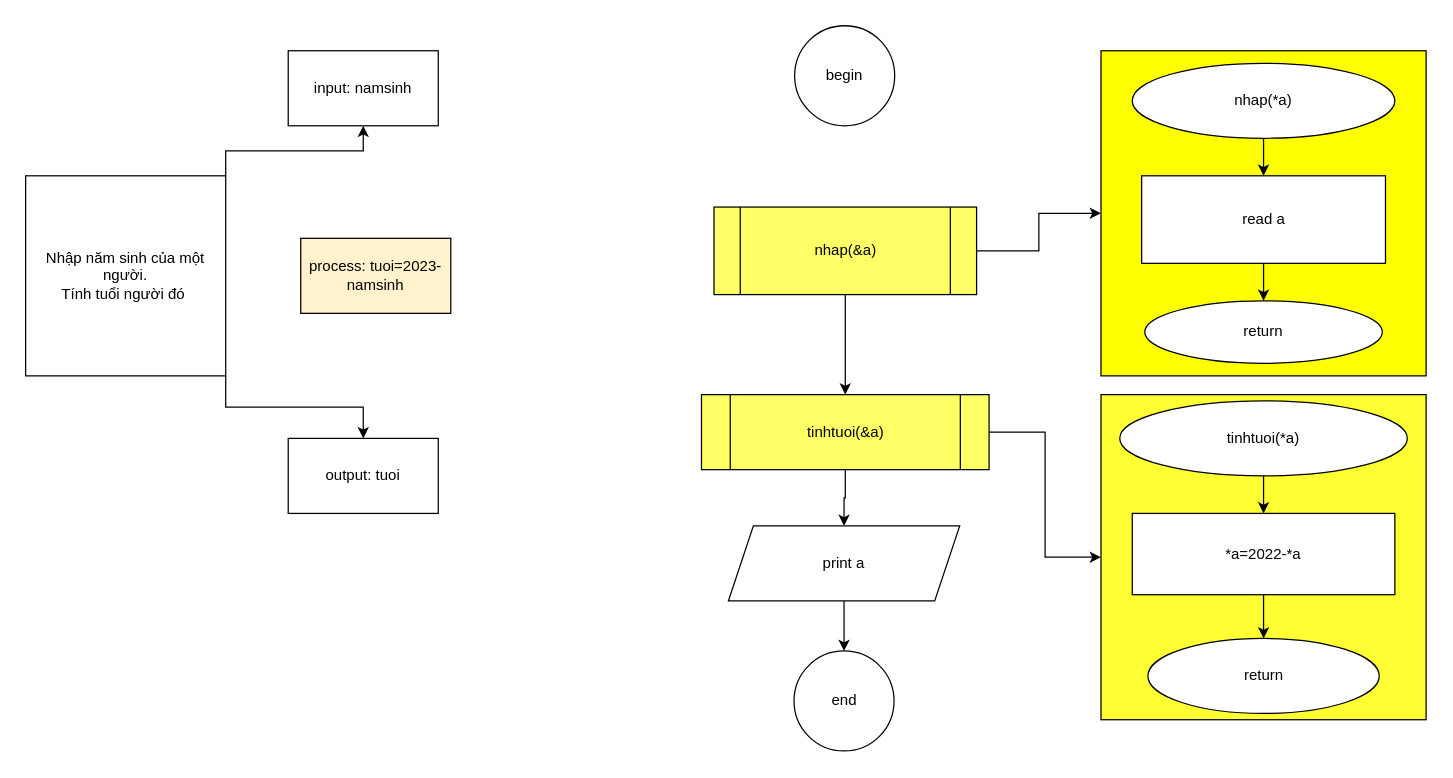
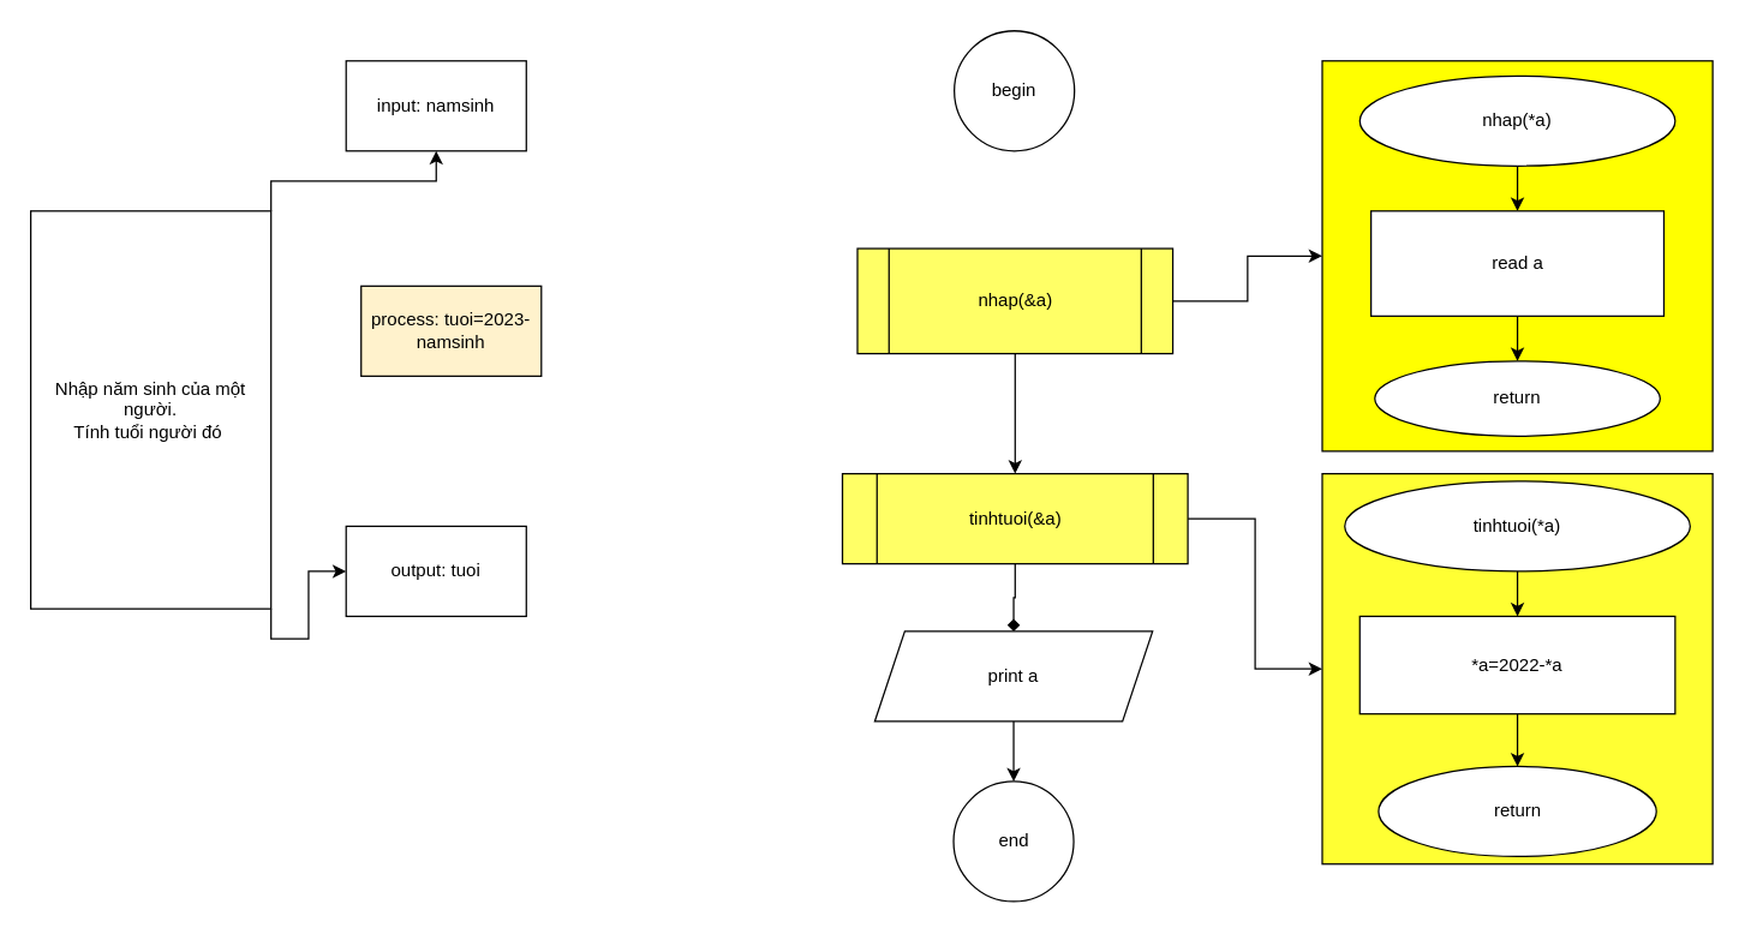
  <mxCell id="0" />
  <mxCell id="1" parent="0" />
  <mxCell id="2" value="begin" style="ellipse;whiteSpace=wrap;html=1;aspect=fixed;" parent="1" vertex="1"><mxGeometry x="635" y="20" width="80" height="80" as="geometry" /></mxCell>
  <mxCell id="3" value="end" style="ellipse;whiteSpace=wrap;html=1;aspect=fixed;" parent="1" vertex="1"><mxGeometry x="634.5" y="520" width="80" height="80" as="geometry" /></mxCell>
  <mxCell id="4" style="edgeStyle=orthogonalEdgeStyle;rounded=0;orthogonalLoop=1;jettySize=auto;html=1;entryX=0.5;entryY=0;entryDx=0;entryDy=0;exitX=0.5;exitY=1;exitDx=0;exitDy=0;" parent="1" source="6" target="16" edge="1"><mxGeometry relative="1" as="geometry"><mxPoint x="675.5" y="300" as="targetPoint" /><mxPoint x="675.5" y="250" as="sourcePoint" /></mxGeometry></mxCell>
  <mxCell id="5" style="edgeStyle=orthogonalEdgeStyle;rounded=0;orthogonalLoop=1;jettySize=auto;html=1;exitX=1;exitY=0.5;exitDx=0;exitDy=0;entryX=0;entryY=0.5;entryDx=0;entryDy=0;" parent="1" source="6" target="7" edge="1"><mxGeometry relative="1" as="geometry"><mxPoint x="910" y="199.471" as="targetPoint" /></mxGeometry></mxCell>
  <mxCell id="6" value="nhap(&amp;amp;a)" style="shape=process;whiteSpace=wrap;html=1;backgroundOutline=1;fillColor=#FFFF66;" parent="1" vertex="1"><mxGeometry x="570.5" y="165" width="210" height="70" as="geometry" /></mxCell>
  <mxCell id="7" value="" style="whiteSpace=wrap;html=1;aspect=fixed;fillColor=#FFFF00;" parent="1" vertex="1"><mxGeometry x="880" y="40" width="260" height="260" as="geometry" /></mxCell>
  <mxCell id="8" style="edgeStyle=orthogonalEdgeStyle;rounded=0;orthogonalLoop=1;jettySize=auto;html=1;entryX=0.5;entryY=0;entryDx=0;entryDy=0;" parent="1" source="9" target="13" edge="1"><mxGeometry relative="1" as="geometry" /></mxCell>
  <mxCell id="9" value="nhap(*a)" style="ellipse;whiteSpace=wrap;html=1;" parent="1" vertex="1"><mxGeometry x="905" y="50" width="210" height="60" as="geometry" /></mxCell>
  <mxCell id="10" style="edgeStyle=orthogonalEdgeStyle;rounded=0;orthogonalLoop=1;jettySize=auto;html=1;exitX=0.5;exitY=1;exitDx=0;exitDy=0;" parent="1" source="9" target="9" edge="1"><mxGeometry relative="1" as="geometry" /></mxCell>
  <mxCell id="11" value="return" style="ellipse;whiteSpace=wrap;html=1;" parent="1" vertex="1"><mxGeometry x="915" y="240" width="190" height="50" as="geometry" /></mxCell>
  <mxCell id="12" style="edgeStyle=orthogonalEdgeStyle;rounded=0;orthogonalLoop=1;jettySize=auto;html=1;entryX=0.5;entryY=0;entryDx=0;entryDy=0;" parent="1" source="13" target="11" edge="1"><mxGeometry relative="1" as="geometry" /></mxCell>
  <mxCell id="13" value="read a" style="rounded=0;whiteSpace=wrap;html=1;" parent="1" vertex="1"><mxGeometry x="912.5" y="140" width="195" height="70" as="geometry" /></mxCell>
- <mxCell id="14" style="edgeStyle=orthogonalEdgeStyle;rounded=0;orthogonalLoop=1;jettySize=auto;html=1;entryX=0.5;entryY=0;entryDx=0;entryDy=0;" parent="1" source="16" target="18" edge="1"><mxGeometry relative="1" as="geometry" /></mxCell>
+ <mxCell id="14" style="edgeStyle=orthogonalEdgeStyle;rounded=0;orthogonalLoop=1;jettySize=auto;html=1;entryX=0.5;entryY=0;entryDx=0;entryDy=0;endArrow=diamond;" parent="1" source="16" target="18" edge="1"><mxGeometry relative="1" as="geometry" /></mxCell>
  <mxCell id="15" style="edgeStyle=orthogonalEdgeStyle;rounded=0;orthogonalLoop=1;jettySize=auto;html=1;exitX=1;exitY=0.5;exitDx=0;exitDy=0;" parent="1" source="16" target="19" edge="1"><mxGeometry relative="1" as="geometry"><mxPoint x="920" y="425.353" as="targetPoint" /></mxGeometry></mxCell>
  <mxCell id="16" value="tinhtuoi(&amp;amp;a)" style="shape=process;whiteSpace=wrap;html=1;backgroundOutline=1;fillColor=#FFFF66;" parent="1" vertex="1"><mxGeometry x="560.5" y="315" width="230" height="60" as="geometry" /></mxCell>
  <mxCell id="17" style="edgeStyle=orthogonalEdgeStyle;rounded=0;orthogonalLoop=1;jettySize=auto;html=1;entryX=0.5;entryY=0;entryDx=0;entryDy=0;" parent="1" source="18" target="3" edge="1"><mxGeometry relative="1" as="geometry" /></mxCell>
  <mxCell id="18" value="print a" style="shape=parallelogram;perimeter=parallelogramPerimeter;whiteSpace=wrap;html=1;fixedSize=1;" parent="1" vertex="1"><mxGeometry x="582" y="420" width="185" height="60" as="geometry" /></mxCell>
  <mxCell id="19" value="" style="whiteSpace=wrap;html=1;aspect=fixed;fillColor=#FFFF33;" parent="1" vertex="1"><mxGeometry x="880" y="315" width="260" height="260" as="geometry" /></mxCell>
  <mxCell id="20" style="edgeStyle=orthogonalEdgeStyle;rounded=0;orthogonalLoop=1;jettySize=auto;html=1;entryX=0.5;entryY=0;entryDx=0;entryDy=0;" parent="1" source="21" target="24" edge="1"><mxGeometry relative="1" as="geometry" /></mxCell>
  <mxCell id="21" value="tinhtuoi(*a)" style="ellipse;whiteSpace=wrap;html=1;" parent="1" vertex="1"><mxGeometry x="895" y="320" width="230" height="60" as="geometry" /></mxCell>
  <mxCell id="22" value="return" style="ellipse;whiteSpace=wrap;html=1;" parent="1" vertex="1"><mxGeometry x="917.5" y="510" width="185" height="60" as="geometry" /></mxCell>
  <mxCell id="23" style="edgeStyle=orthogonalEdgeStyle;rounded=0;orthogonalLoop=1;jettySize=auto;html=1;" parent="1" source="24" target="22" edge="1"><mxGeometry relative="1" as="geometry" /></mxCell>
  <mxCell id="24" value="*a=2022-*a" style="rounded=0;whiteSpace=wrap;html=1;" parent="1" vertex="1"><mxGeometry x="905" y="410" width="210" height="65" as="geometry" /></mxCell>
  <mxCell id="25" style="edgeStyle=orthogonalEdgeStyle;rounded=0;orthogonalLoop=1;jettySize=auto;html=1;exitX=1;exitY=0;exitDx=0;exitDy=0;" parent="1" source="27" target="28" edge="1"><mxGeometry relative="1" as="geometry"><mxPoint x="240" y="90" as="targetPoint" /></mxGeometry></mxCell>
  <mxCell id="26" style="edgeStyle=orthogonalEdgeStyle;rounded=0;orthogonalLoop=1;jettySize=auto;html=1;exitX=1;exitY=1;exitDx=0;exitDy=0;" parent="1" source="27" target="30" edge="1"><mxGeometry relative="1" as="geometry"><mxPoint x="290" y="390" as="targetPoint" /></mxGeometry></mxCell>
- <mxCell id="27" value="Nhập năm sinh của một người.&lt;br&gt;Tính tuổi người đó&amp;nbsp;" style="whiteSpace=wrap;html=1;aspect=fixed;" parent="1" vertex="1"><mxGeometry x="20" y="140" width="160" height="160" as="geometry" /></mxCell>
+ <mxCell id="27" value="Nhập năm sinh của một người.&lt;br&gt;Tính tuổi người đó&amp;nbsp;" style="whiteSpace=wrap;html=1;aspect=fixed;" parent="1" vertex="1"><mxGeometry x="20" y="140" width="160" height="265" as="geometry" /></mxCell>
  <mxCell id="28" value="input: namsinh" style="rounded=0;whiteSpace=wrap;html=1;" parent="1" vertex="1"><mxGeometry x="230" y="40" width="120" height="60" as="geometry" /></mxCell>
  <mxCell id="29" value="process: tuoi=2023-namsinh" style="rounded=0;whiteSpace=wrap;html=1;fillColor=#fff2cc;" parent="1" vertex="1"><mxGeometry x="240" y="190" width="120" height="60" as="geometry" /></mxCell>
  <mxCell id="30" value="output: tuoi" style="rounded=0;whiteSpace=wrap;html=1;" parent="1" vertex="1"><mxGeometry x="230" y="350" width="120" height="60" as="geometry" /></mxCell>
